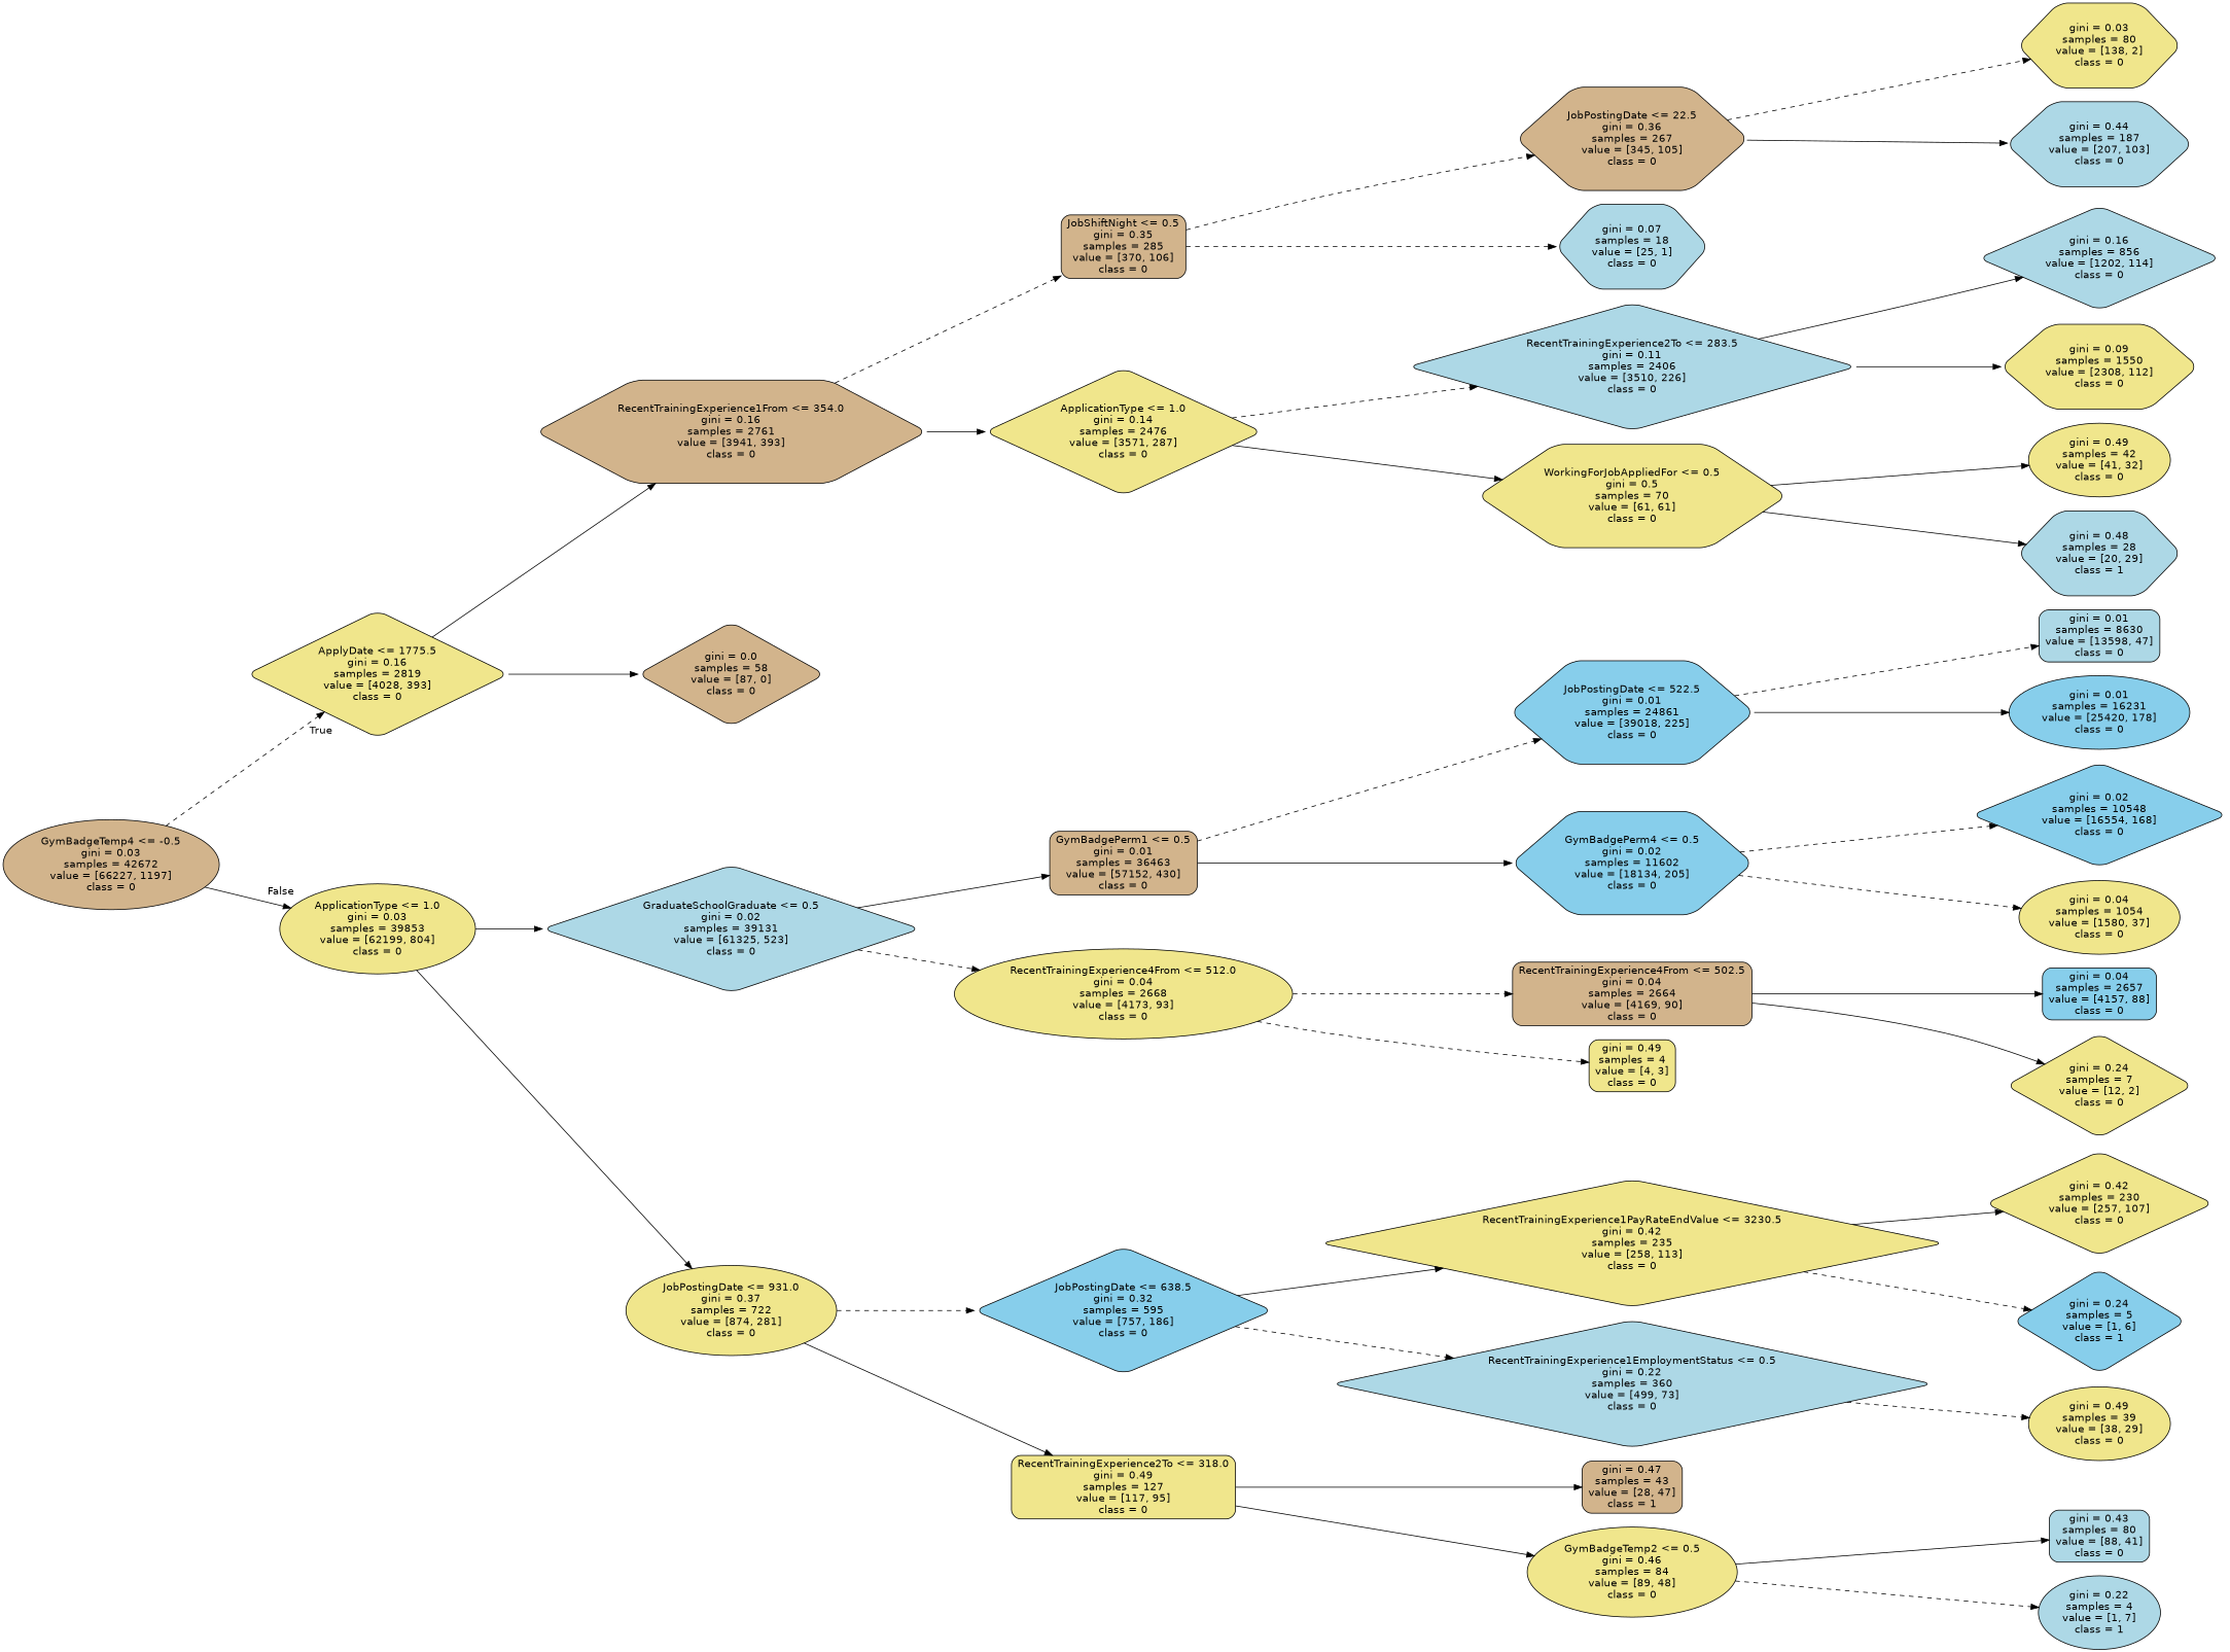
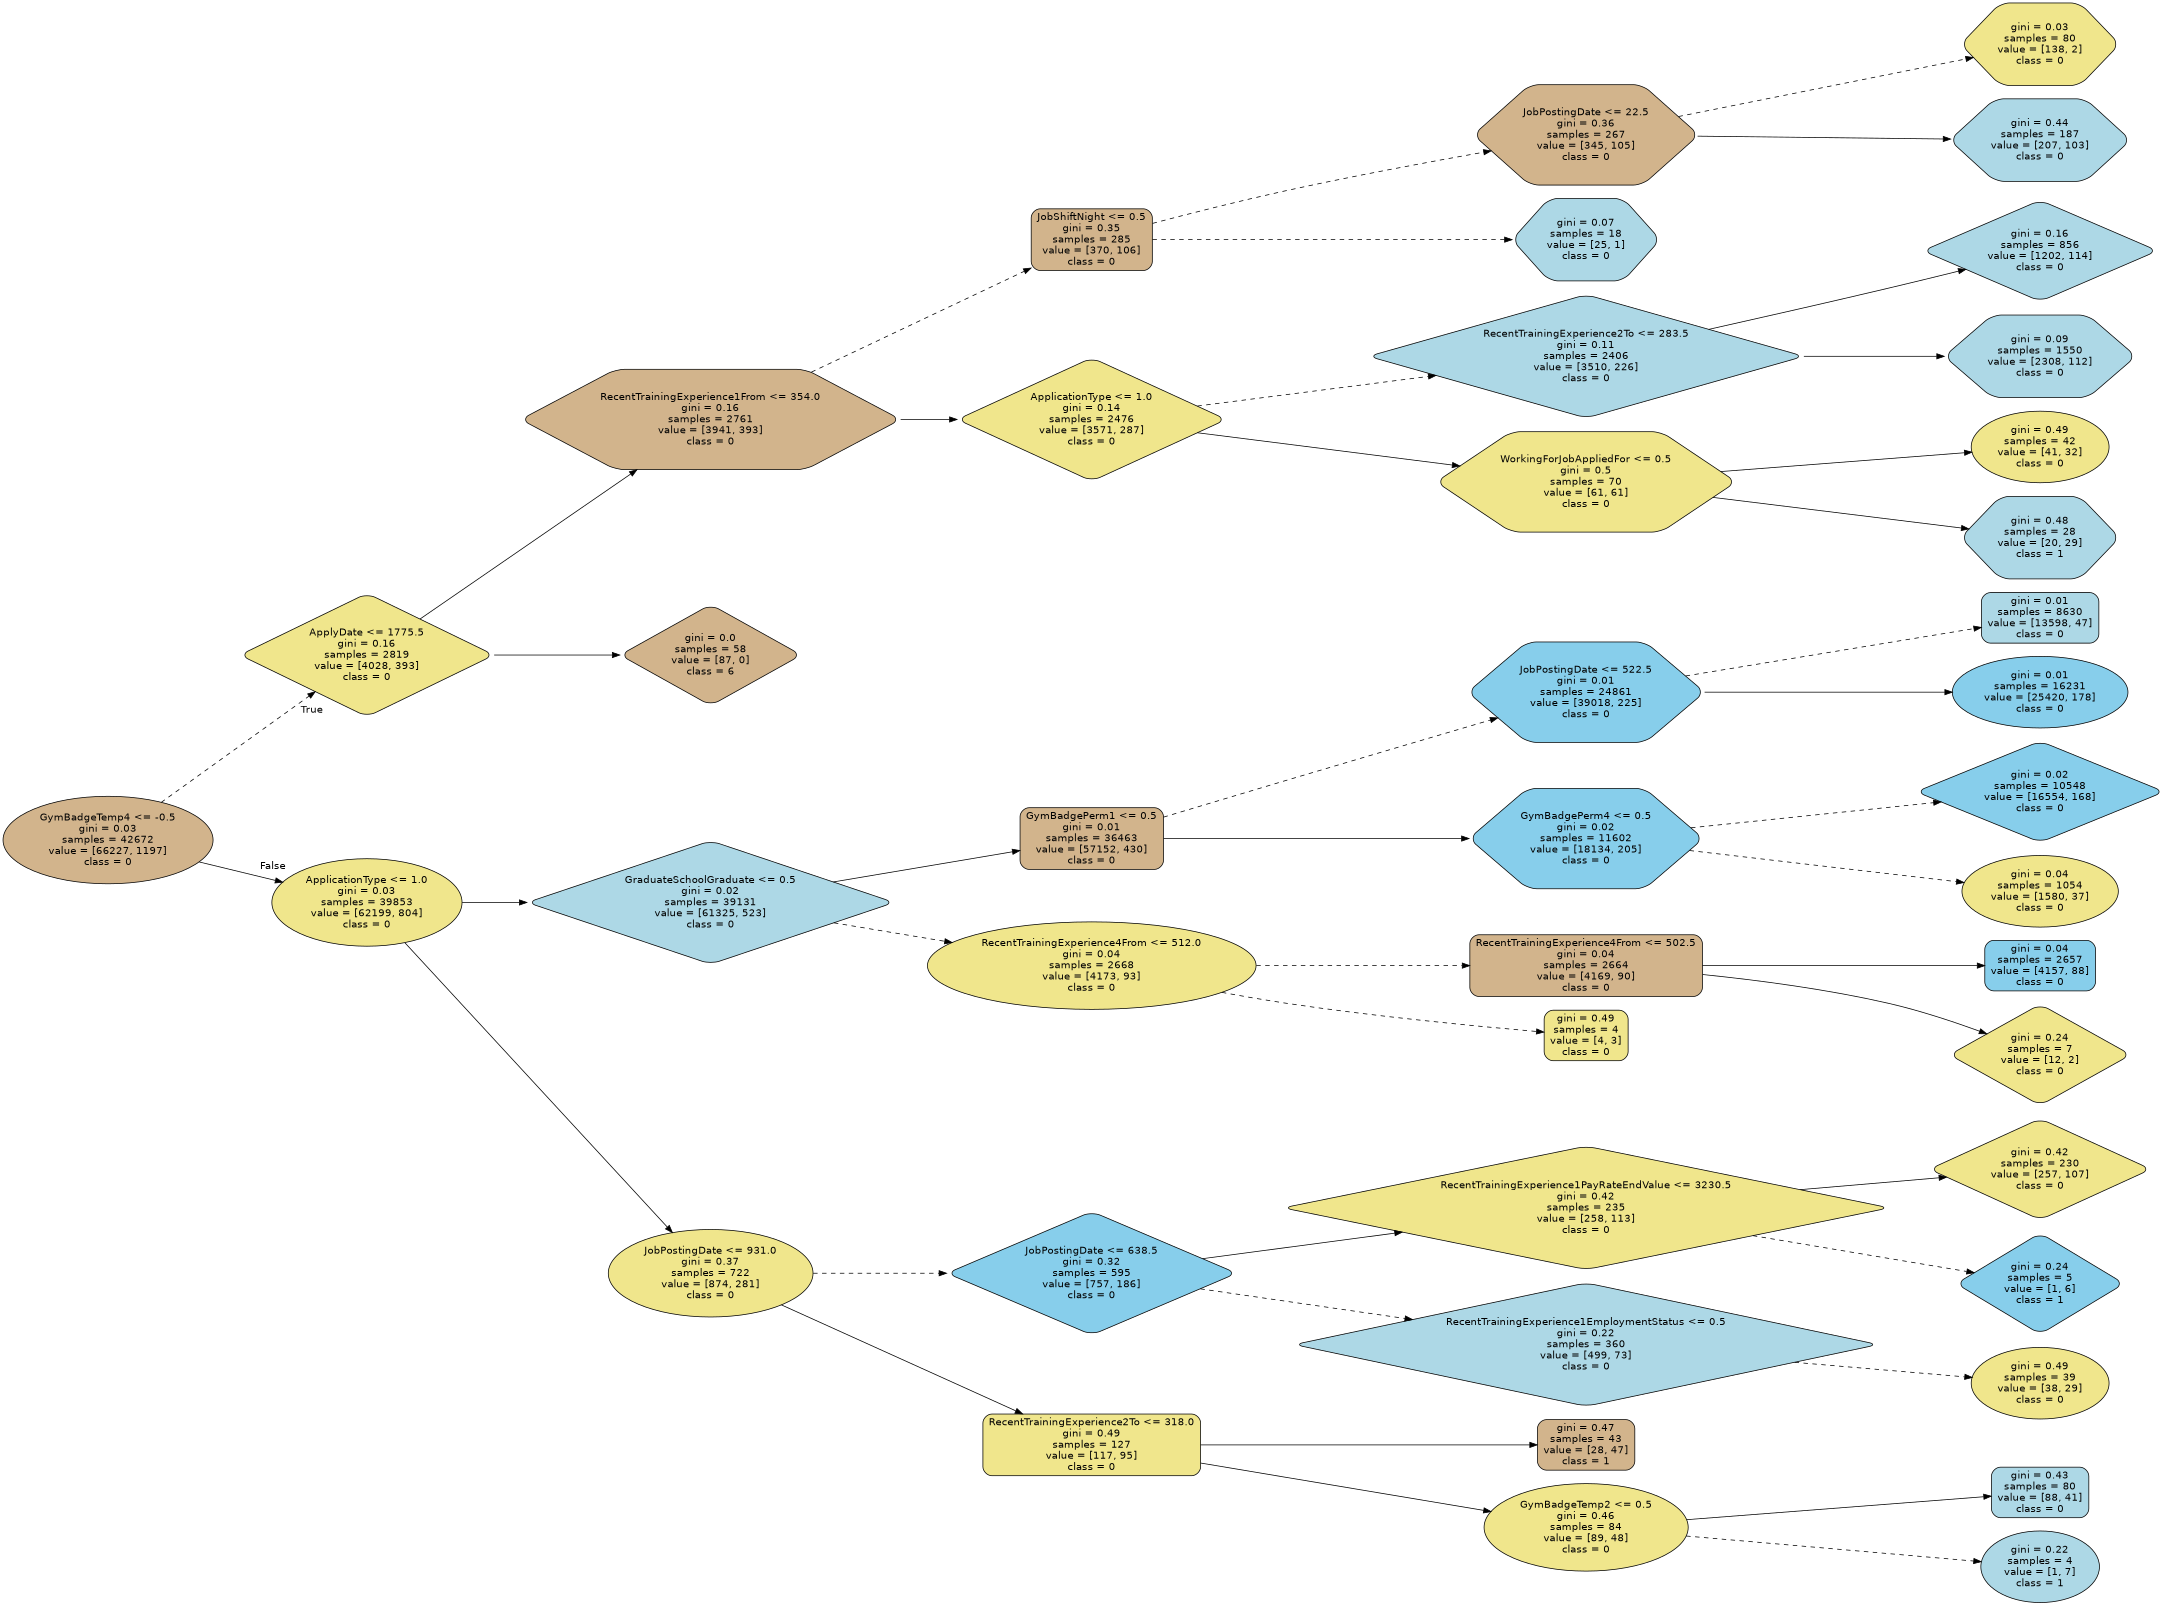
  digraph {
    rankdir=LR
    node [color=black fillcolor=khaki fontname=helvetica shape=diamond style="filled, rounded"]
    edge [fontname=helvetica style=solid]
    n1 [fillcolor=tan label="GymBadgeTemp4 <= -0.5\ngini = 0.03\nsamples = 42672\nvalue = [66227, 1197]\nclass = 0" shape=ellipse]
    n2 [label="ApplyDate <= 1775.5\ngini = 0.16\nsamples = 2819\nvalue = [4028, 393]\nclass = 0"]
    n3 [label="ApplicationType <= 1.0\ngini = 0.03\nsamples = 39853\nvalue = [62199, 804]\nclass = 0" shape=ellipse]
    n4 [fillcolor=tan label="RecentTrainingExperience1From <= 354.0\ngini = 0.16\nsamples = 2761\nvalue = [3941, 393]\nclass = 0" shape=hexagon]
-   n5 [fillcolor=tan label="gini = 0.0\nsamples = 58\nvalue = [87, 0]\nclass = 0"]
+   n5 [fillcolor=tan label="gini = 0.0\nsamples = 58\nvalue = [87, 0]\nclass = 6"]
    n6 [fillcolor=lightblue label="GraduateSchoolGraduate <= 0.5\ngini = 0.02\nsamples = 39131\nvalue = [61325, 523]\nclass = 0"]
    n7 [label="JobPostingDate <= 931.0\ngini = 0.37\nsamples = 722\nvalue = [874, 281]\nclass = 0" shape=ellipse]
    n8 [fillcolor=tan label="JobShiftNight <= 0.5\ngini = 0.35\nsamples = 285\nvalue = [370, 106]\nclass = 0" shape=box]
    n9 [label="ApplicationType <= 1.0\ngini = 0.14\nsamples = 2476\nvalue = [3571, 287]\nclass = 0"]
    n10 [fillcolor=tan label="JobPostingDate <= 22.5\ngini = 0.36\nsamples = 267\nvalue = [345, 105]\nclass = 0" shape=hexagon]
    n11 [fillcolor=lightblue label="gini = 0.07\nsamples = 18\nvalue = [25, 1]\nclass = 0" shape=hexagon]
    n12 [fillcolor=lightblue label="RecentTrainingExperience2To <= 283.5\ngini = 0.11\nsamples = 2406\nvalue = [3510, 226]\nclass = 0"]
    n13 [label="WorkingForJobAppliedFor <= 0.5\ngini = 0.5\nsamples = 70\nvalue = [61, 61]\nclass = 0" shape=hexagon]
    n14 [label="gini = 0.03\nsamples = 80\nvalue = [138, 2]\nclass = 0" shape=hexagon]
    n15 [fillcolor=lightblue label="gini = 0.44\nsamples = 187\nvalue = [207, 103]\nclass = 0" shape=hexagon]
    n16 [fillcolor=lightblue label="gini = 0.16\nsamples = 856\nvalue = [1202, 114]\nclass = 0"]
-   n17 [label="gini = 0.09\nsamples = 1550\nvalue = [2308, 112]\nclass = 0" shape=hexagon]
+   n17 [fillcolor=lightblue label="gini = 0.09\nsamples = 1550\nvalue = [2308, 112]\nclass = 0" shape=hexagon]
    n18 [label="gini = 0.49\nsamples = 42\nvalue = [41, 32]\nclass = 0" shape=ellipse]
    n19 [fillcolor=lightblue label="gini = 0.48\nsamples = 28\nvalue = [20, 29]\nclass = 1" shape=hexagon]
    n20 [fillcolor=tan label="GymBadgePerm1 <= 0.5\ngini = 0.01\nsamples = 36463\nvalue = [57152, 430]\nclass = 0" shape=box]
    n21 [label="RecentTrainingExperience4From <= 512.0\ngini = 0.04\nsamples = 2668\nvalue = [4173, 93]\nclass = 0" shape=ellipse]
    n22 [fillcolor=skyblue label="JobPostingDate <= 638.5\ngini = 0.32\nsamples = 595\nvalue = [757, 186]\nclass = 0"]
    n23 [label="RecentTrainingExperience2To <= 318.0\ngini = 0.49\nsamples = 127\nvalue = [117, 95]\nclass = 0" shape=box]
    n24 [fillcolor=skyblue label="JobPostingDate <= 522.5\ngini = 0.01\nsamples = 24861\nvalue = [39018, 225]\nclass = 0" shape=hexagon]
    n25 [fillcolor=skyblue label="GymBadgePerm4 <= 0.5\ngini = 0.02\nsamples = 11602\nvalue = [18134, 205]\nclass = 0" shape=hexagon]
    n26 [fillcolor=tan label="RecentTrainingExperience4From <= 502.5\ngini = 0.04\nsamples = 2664\nvalue = [4169, 90]\nclass = 0" shape=box]
    n27 [label="gini = 0.49\nsamples = 4\nvalue = [4, 3]\nclass = 0" shape=box]
    n28 [fillcolor=lightblue label="gini = 0.01\nsamples = 8630\nvalue = [13598, 47]\nclass = 0" shape=box]
    n29 [fillcolor=skyblue label="gini = 0.01\nsamples = 16231\nvalue = [25420, 178]\nclass = 0" shape=ellipse]
    n30 [fillcolor=skyblue label="gini = 0.02\nsamples = 10548\nvalue = [16554, 168]\nclass = 0"]
    n31 [label="gini = 0.04\nsamples = 1054\nvalue = [1580, 37]\nclass = 0" shape=ellipse]
    n32 [fillcolor=skyblue label="gini = 0.04\nsamples = 2657\nvalue = [4157, 88]\nclass = 0" shape=box]
    n33 [label="gini = 0.24\nsamples = 7\nvalue = [12, 2]\nclass = 0"]
    n34 [label="RecentTrainingExperience1PayRateEndValue <= 3230.5\ngini = 0.42\nsamples = 235\nvalue = [258, 113]\nclass = 0"]
    n35 [fillcolor=lightblue label="RecentTrainingExperience1EmploymentStatus <= 0.5\ngini = 0.22\nsamples = 360\nvalue = [499, 73]\nclass = 0"]
    n36 [fillcolor=tan label="gini = 0.47\nsamples = 43\nvalue = [28, 47]\nclass = 1" shape=box]
    n37 [label="GymBadgeTemp2 <= 0.5\ngini = 0.46\nsamples = 84\nvalue = [89, 48]\nclass = 0" shape=ellipse]
    n38 [label="gini = 0.42\nsamples = 230\nvalue = [257, 107]\nclass = 0"]
    n39 [fillcolor=skyblue label="gini = 0.24\nsamples = 5\nvalue = [1, 6]\nclass = 1"]
    n40 [label="gini = 0.49\nsamples = 39\nvalue = [38, 29]\nclass = 0" shape=ellipse]
    n41 [fillcolor=lightblue label="gini = 0.43\nsamples = 80\nvalue = [88, 41]\nclass = 0" shape=box]
    n42 [fillcolor=lightblue label="gini = 0.22\nsamples = 4\nvalue = [1, 7]\nclass = 1" shape=ellipse]
    n1 -> n2 [headlabel=True labelangle=45 labeldistance=2.5 style=dashed]
    n1 -> n3 [headlabel=False labelangle=-45 labeldistance=2.5]
    n2 -> n4
    n2 -> n5
    n3 -> n6
    n3 -> n7
    n4 -> n8 [style=dashed]
    n4 -> n9
    n6 -> n20
    n6 -> n21 [style=dashed]
    n7 -> n22 [style=dashed]
    n7 -> n23
    n8 -> n10 [style=dashed]
    n8 -> n11 [style=dashed]
    n9 -> n12 [style=dashed]
    n9 -> n13
    n10 -> n14 [style=dashed]
    n10 -> n15
    n12 -> n16
    n12 -> n17
    n13 -> n18
    n13 -> n19
    n20 -> n24 [style=dashed]
    n20 -> n25
    n21 -> n26 [style=dashed]
    n21 -> n27 [style=dashed]
    n22 -> n34
    n22 -> n35 [style=dashed]
    n23 -> n36
    n23 -> n37
    n24 -> n28 [style=dashed]
    n24 -> n29
    n25 -> n30 [style=dashed]
    n25 -> n31 [style=dashed]
    n26 -> n32
    n26 -> n33
    n34 -> n38
    n34 -> n39 [style=dashed]
    n35 -> n40 [style=dashed]
    n37 -> n41
    n37 -> n42 [style=dashed]
  }
